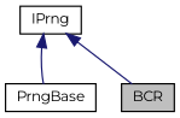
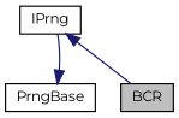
  digraph {
    fontname=Montserrat
    node [color=black fillcolor=white fontname=Montserrat fontsize=10 shape=record style=filled]
    edge [color=midnightblue dir=back fontname=Montserrat fontsize=10 labelfontname=Helvetica labelfontsize=10 style=solid]
    n1 [fillcolor=grey75 fontcolor=black height=0.2 label=BCR width=0.4]
    n2 [height=0.2 label=PrngBase width=0.4]
    n3 [height=0.2 label=IPrng width=0.4]
    n3 -> n1
-   n3 -> n2
+   n2 -> n3
  }
